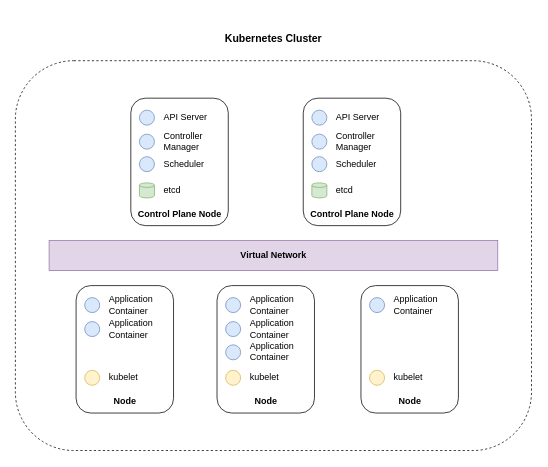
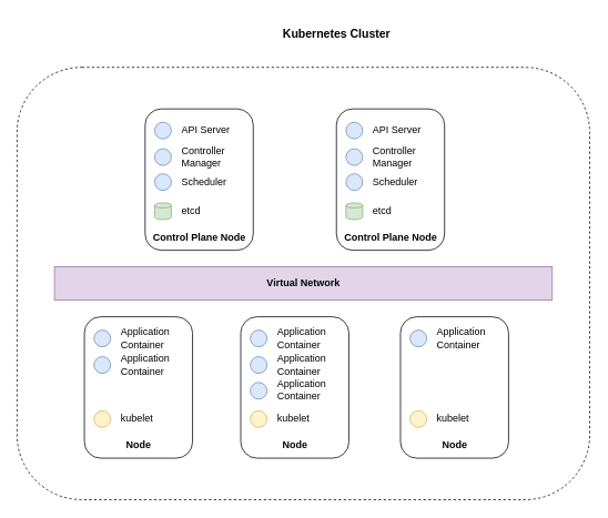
  <mxCell id="0" />
  <mxCell id="1" parent="0" />
  <mxCell id="2" value="" style="rounded=1;whiteSpace=wrap;html=1;fillColor=none;dashed=1;" parent="1" vertex="1"><mxGeometry x="20" y="80" width="688.5" height="520" as="geometry" /></mxCell>
  <mxCell id="3" value="" style="rounded=1;whiteSpace=wrap;html=1;" parent="1" vertex="1"><mxGeometry x="174" y="130" width="130" height="170" as="geometry" /></mxCell>
  <mxCell id="4" value="Control Plane Node" style="text;html=1;strokeColor=none;fillColor=none;align=center;verticalAlign=middle;whiteSpace=wrap;rounded=0;fontStyle=1" parent="1" vertex="1"><mxGeometry x="181.5" y="270" width="115" height="30" as="geometry" /></mxCell>
  <mxCell id="5" value="" style="ellipse;whiteSpace=wrap;html=1;aspect=fixed;fillColor=#dae8fc;strokeColor=#6c8ebf;" parent="1" vertex="1"><mxGeometry x="185.5" y="146" width="20" height="20" as="geometry" /></mxCell>
  <mxCell id="6" value="API Server" style="text;html=1;strokeColor=none;fillColor=none;align=left;verticalAlign=middle;whiteSpace=wrap;rounded=0;" parent="1" vertex="1"><mxGeometry x="215.5" y="141" width="100" height="30" as="geometry" /></mxCell>
  <mxCell id="7" value="" style="ellipse;whiteSpace=wrap;html=1;aspect=fixed;fillColor=#dae8fc;strokeColor=#6c8ebf;" parent="1" vertex="1"><mxGeometry x="185.5" y="178" width="20" height="20" as="geometry" /></mxCell>
  <mxCell id="8" value="Controller &lt;br&gt;Manager" style="text;html=1;strokeColor=none;fillColor=none;align=left;verticalAlign=middle;whiteSpace=wrap;rounded=0;" parent="1" vertex="1"><mxGeometry x="215.5" y="173" width="110" height="30" as="geometry" /></mxCell>
  <mxCell id="9" value="" style="ellipse;whiteSpace=wrap;html=1;aspect=fixed;fillColor=#dae8fc;strokeColor=#6c8ebf;" parent="1" vertex="1"><mxGeometry x="185.5" y="208" width="20" height="20" as="geometry" /></mxCell>
  <mxCell id="10" value="Scheduler" style="text;html=1;strokeColor=none;fillColor=none;align=left;verticalAlign=middle;whiteSpace=wrap;rounded=0;" parent="1" vertex="1"><mxGeometry x="215.5" y="203" width="100" height="30" as="geometry" /></mxCell>
  <mxCell id="11" value="" style="shape=cylinder3;whiteSpace=wrap;html=1;boundedLbl=1;backgroundOutline=1;size=3;fillColor=#d5e8d4;strokeColor=#82b366;" parent="1" vertex="1"><mxGeometry x="185.5" y="243" width="20" height="20" as="geometry" /></mxCell>
  <mxCell id="12" value="etcd" style="text;html=1;strokeColor=none;fillColor=none;align=left;verticalAlign=middle;whiteSpace=wrap;rounded=0;" parent="1" vertex="1"><mxGeometry x="215.5" y="238" width="100" height="30" as="geometry" /></mxCell>
  <mxCell id="13" value="" style="rounded=1;whiteSpace=wrap;html=1;" parent="1" vertex="1"><mxGeometry x="404" y="130" width="130" height="170" as="geometry" /></mxCell>
  <mxCell id="14" value="Control Plane Node" style="text;html=1;strokeColor=none;fillColor=none;align=center;verticalAlign=middle;whiteSpace=wrap;rounded=0;fontStyle=1" parent="1" vertex="1"><mxGeometry x="411.5" y="270" width="115" height="30" as="geometry" /></mxCell>
  <mxCell id="15" value="" style="ellipse;whiteSpace=wrap;html=1;aspect=fixed;fillColor=#dae8fc;strokeColor=#6c8ebf;" parent="1" vertex="1"><mxGeometry x="415.5" y="146" width="20" height="20" as="geometry" /></mxCell>
  <mxCell id="16" value="API Server" style="text;html=1;strokeColor=none;fillColor=none;align=left;verticalAlign=middle;whiteSpace=wrap;rounded=0;" parent="1" vertex="1"><mxGeometry x="445.5" y="141" width="100" height="30" as="geometry" /></mxCell>
  <mxCell id="17" value="" style="ellipse;whiteSpace=wrap;html=1;aspect=fixed;fillColor=#dae8fc;strokeColor=#6c8ebf;" parent="1" vertex="1"><mxGeometry x="415.5" y="178" width="20" height="20" as="geometry" /></mxCell>
  <mxCell id="18" value="Controller &lt;br&gt;Manager" style="text;html=1;strokeColor=none;fillColor=none;align=left;verticalAlign=middle;whiteSpace=wrap;rounded=0;" parent="1" vertex="1"><mxGeometry x="445.5" y="173" width="110" height="30" as="geometry" /></mxCell>
  <mxCell id="19" value="" style="ellipse;whiteSpace=wrap;html=1;aspect=fixed;fillColor=#dae8fc;strokeColor=#6c8ebf;" parent="1" vertex="1"><mxGeometry x="415.5" y="208" width="20" height="20" as="geometry" /></mxCell>
  <mxCell id="20" value="Scheduler" style="text;html=1;strokeColor=none;fillColor=none;align=left;verticalAlign=middle;whiteSpace=wrap;rounded=0;" parent="1" vertex="1"><mxGeometry x="445.5" y="203" width="100" height="30" as="geometry" /></mxCell>
  <mxCell id="21" value="" style="shape=cylinder3;whiteSpace=wrap;html=1;boundedLbl=1;backgroundOutline=1;size=3;fillColor=#d5e8d4;strokeColor=#82b366;" parent="1" vertex="1"><mxGeometry x="415.5" y="243" width="20" height="20" as="geometry" /></mxCell>
  <mxCell id="22" value="etcd" style="text;html=1;strokeColor=none;fillColor=none;align=left;verticalAlign=middle;whiteSpace=wrap;rounded=0;" parent="1" vertex="1"><mxGeometry x="445.5" y="238" width="100" height="30" as="geometry" /></mxCell>
  <mxCell id="23" value="" style="rounded=1;whiteSpace=wrap;html=1;" parent="1" vertex="1"><mxGeometry x="289" y="380" width="130" height="170" as="geometry" /></mxCell>
  <mxCell id="24" value="Node" style="text;html=1;strokeColor=none;fillColor=none;align=center;verticalAlign=middle;whiteSpace=wrap;rounded=0;fontStyle=1" parent="1" vertex="1"><mxGeometry x="296.5" y="520" width="115" height="30" as="geometry" /></mxCell>
  <mxCell id="25" value="" style="ellipse;whiteSpace=wrap;html=1;aspect=fixed;fillColor=#dae8fc;strokeColor=#6c8ebf;" parent="1" vertex="1"><mxGeometry x="300.5" y="396" width="20" height="20" as="geometry" /></mxCell>
  <mxCell id="26" value="Application&lt;br&gt;Container" style="text;html=1;strokeColor=none;fillColor=none;align=left;verticalAlign=middle;whiteSpace=wrap;rounded=0;" parent="1" vertex="1"><mxGeometry x="330.5" y="391" width="100" height="30" as="geometry" /></mxCell>
  <mxCell id="27" value="" style="ellipse;whiteSpace=wrap;html=1;aspect=fixed;fillColor=#dae8fc;strokeColor=#6c8ebf;" parent="1" vertex="1"><mxGeometry x="300.5" y="428" width="20" height="20" as="geometry" /></mxCell>
  <mxCell id="28" value="Application&lt;br&gt;Container" style="text;html=1;strokeColor=none;fillColor=none;align=left;verticalAlign=middle;whiteSpace=wrap;rounded=0;" parent="1" vertex="1"><mxGeometry x="330.5" y="423" width="110" height="30" as="geometry" /></mxCell>
  <mxCell id="29" value="" style="ellipse;whiteSpace=wrap;html=1;aspect=fixed;fillColor=#dae8fc;strokeColor=#6c8ebf;" parent="1" vertex="1"><mxGeometry x="300.5" y="459" width="20" height="20" as="geometry" /></mxCell>
  <mxCell id="30" value="Application&lt;br&gt;Container" style="text;html=1;strokeColor=none;fillColor=none;align=left;verticalAlign=middle;whiteSpace=wrap;rounded=0;" parent="1" vertex="1"><mxGeometry x="330.5" y="454" width="100.5" height="27" as="geometry" /></mxCell>
  <mxCell id="31" value="kubelet" style="text;html=1;strokeColor=none;fillColor=none;align=left;verticalAlign=middle;whiteSpace=wrap;rounded=0;" parent="1" vertex="1"><mxGeometry x="330.5" y="488" width="100" height="30" as="geometry" /></mxCell>
  <mxCell id="32" value="" style="ellipse;whiteSpace=wrap;html=1;aspect=fixed;fillColor=#fff2cc;strokeColor=#d6b656;" parent="1" vertex="1"><mxGeometry x="300.5" y="493" width="20" height="20" as="geometry" /></mxCell>
  <mxCell id="33" value="" style="rounded=1;whiteSpace=wrap;html=1;" parent="1" vertex="1"><mxGeometry x="101" y="380" width="130" height="170" as="geometry" /></mxCell>
  <mxCell id="34" value="Node" style="text;html=1;strokeColor=none;fillColor=none;align=center;verticalAlign=middle;whiteSpace=wrap;rounded=0;fontStyle=1" parent="1" vertex="1"><mxGeometry x="108.5" y="520" width="115" height="30" as="geometry" /></mxCell>
  <mxCell id="35" value="" style="ellipse;whiteSpace=wrap;html=1;aspect=fixed;fillColor=#dae8fc;strokeColor=#6c8ebf;" parent="1" vertex="1"><mxGeometry x="112.5" y="396" width="20" height="20" as="geometry" /></mxCell>
  <mxCell id="36" value="Application&lt;br&gt;Container" style="text;html=1;strokeColor=none;fillColor=none;align=left;verticalAlign=middle;whiteSpace=wrap;rounded=0;" parent="1" vertex="1"><mxGeometry x="142.5" y="391" width="100" height="30" as="geometry" /></mxCell>
  <mxCell id="37" value="" style="ellipse;whiteSpace=wrap;html=1;aspect=fixed;fillColor=#dae8fc;strokeColor=#6c8ebf;" parent="1" vertex="1"><mxGeometry x="112.5" y="428" width="20" height="20" as="geometry" /></mxCell>
  <mxCell id="38" value="Application&lt;br&gt;Container" style="text;html=1;strokeColor=none;fillColor=none;align=left;verticalAlign=middle;whiteSpace=wrap;rounded=0;" parent="1" vertex="1"><mxGeometry x="142.5" y="423" width="110" height="30" as="geometry" /></mxCell>
  <mxCell id="39" value="kubelet" style="text;html=1;strokeColor=none;fillColor=none;align=left;verticalAlign=middle;whiteSpace=wrap;rounded=0;" parent="1" vertex="1"><mxGeometry x="142.5" y="488" width="100" height="30" as="geometry" /></mxCell>
  <mxCell id="40" value="" style="ellipse;whiteSpace=wrap;html=1;aspect=fixed;fillColor=#fff2cc;strokeColor=#d6b656;" parent="1" vertex="1"><mxGeometry x="112.5" y="493" width="20" height="20" as="geometry" /></mxCell>
  <mxCell id="41" value="" style="rounded=1;whiteSpace=wrap;html=1;" parent="1" vertex="1"><mxGeometry x="481" y="380" width="130" height="170" as="geometry" /></mxCell>
  <mxCell id="42" value="Node" style="text;html=1;strokeColor=none;fillColor=none;align=center;verticalAlign=middle;whiteSpace=wrap;rounded=0;fontStyle=1" parent="1" vertex="1"><mxGeometry x="488.5" y="520" width="115" height="30" as="geometry" /></mxCell>
  <mxCell id="43" value="" style="ellipse;whiteSpace=wrap;html=1;aspect=fixed;fillColor=#dae8fc;strokeColor=#6c8ebf;" parent="1" vertex="1"><mxGeometry x="492.5" y="396" width="20" height="20" as="geometry" /></mxCell>
  <mxCell id="44" value="Application&lt;br&gt;Container" style="text;html=1;strokeColor=none;fillColor=none;align=left;verticalAlign=middle;whiteSpace=wrap;rounded=0;" parent="1" vertex="1"><mxGeometry x="522.5" y="391" width="100" height="30" as="geometry" /></mxCell>
  <mxCell id="45" value="kubelet" style="text;html=1;strokeColor=none;fillColor=none;align=left;verticalAlign=middle;whiteSpace=wrap;rounded=0;" parent="1" vertex="1"><mxGeometry x="522.5" y="488" width="100" height="30" as="geometry" /></mxCell>
  <mxCell id="46" value="" style="ellipse;whiteSpace=wrap;html=1;aspect=fixed;fillColor=#fff2cc;strokeColor=#d6b656;" parent="1" vertex="1"><mxGeometry x="492.5" y="493" width="20" height="20" as="geometry" /></mxCell>
  <mxCell id="47" value="&lt;b&gt;Virtual Network&lt;/b&gt;" style="rounded=0;whiteSpace=wrap;html=1;fillColor=#e1d5e7;strokeColor=#9673a6;" parent="1" vertex="1"><mxGeometry x="65" y="320" width="598.5" height="40" as="geometry" /></mxCell>
- <mxCell id="48" value="Kubernetes Cluster" style="text;html=1;strokeColor=none;fillColor=none;align=center;verticalAlign=middle;whiteSpace=wrap;rounded=0;dashed=1;fontSize=14;fontStyle=1" parent="1" vertex="1"><mxGeometry x="247" y="20" width="234.5" height="60" as="geometry" /></mxCell>
+ <mxCell id="48" value="Kubernetes Cluster" style="text;html=1;strokeColor=none;fillColor=none;align=center;verticalAlign=middle;whiteSpace=wrap;rounded=0;dashed=1;fontSize=14;fontStyle=1" parent="1" vertex="1"><mxGeometry x="287" y="10" width="234.5" height="60" as="geometry" /></mxCell>
